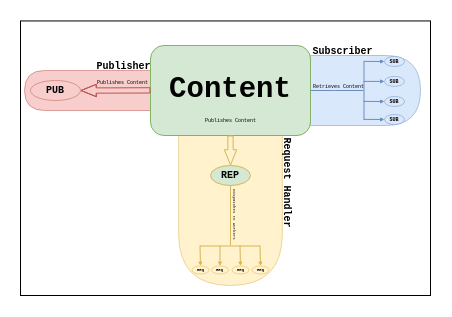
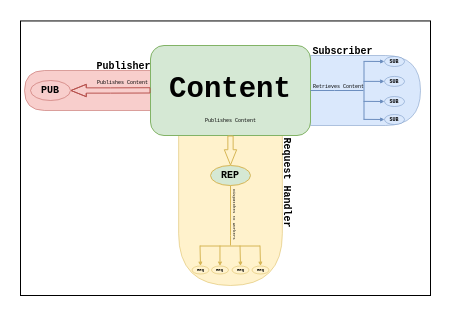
  <mxCell id="0" />
  <mxCell id="1" parent="0" />
  <mxCell id="2" value="" style="rounded=0;whiteSpace=wrap;html=1;fontFamily=Courier New;fontSize=29;strokeWidth=1;" vertex="1" parent="1"><mxGeometry x="20" y="20.45" width="410" height="274.55" as="geometry" /></mxCell>
  <mxCell id="3" value="" style="shape=delay;whiteSpace=wrap;html=1;labelBackgroundColor=none;fontFamily=Courier New;fontSize=4;strokeColor=#d6b656;strokeWidth=0.5;fillColor=#fff2cc;direction=south;" vertex="1" parent="1"><mxGeometry x="178.13" y="135" width="103.75" height="150" as="geometry" /></mxCell>
  <mxCell id="4" value="" style="shape=delay;whiteSpace=wrap;html=1;labelBackgroundColor=none;fontFamily=Courier New;fontSize=4;strokeColor=#b85450;strokeWidth=0.5;fillColor=#f8cecc;direction=west;" vertex="1" parent="1"><mxGeometry x="24" y="70" width="126" height="40" as="geometry" /></mxCell>
  <mxCell id="5" value="" style="shape=delay;whiteSpace=wrap;html=1;labelBackgroundColor=none;fontFamily=Courier New;fontSize=4;strokeColor=#6c8ebf;strokeWidth=0.5;fillColor=#dae8fc;" vertex="1" parent="1"><mxGeometry x="310" y="55" width="110" height="70" as="geometry" /></mxCell>
  <mxCell id="6" value="&lt;div style=&quot;font-size: 29px;&quot;&gt;Content&lt;/div&gt;" style="rounded=1;whiteSpace=wrap;html=1;fillColor=#d5e8d4;strokeColor=#82b366;fontFamily=Courier New;fontStyle=1;fontSize=29;" vertex="1" parent="1"><mxGeometry x="150" y="45" width="160" height="90" as="geometry" /></mxCell>
  <mxCell id="7" value="" style="shape=flexArrow;endArrow=classic;html=1;rounded=0;fontFamily=Courier New;fontSize=5;fontStyle=0;spacingBottom=-9;fillColor=#f8cecc;strokeColor=#b85450;width=5.278;endSize=4.758;endWidth=6.034;spacingLeft=3;" edge="1" parent="1" target="8"><mxGeometry x="-0.251" y="-15" width="50" height="50" relative="1" as="geometry"><mxPoint x="150" y="89.86" as="sourcePoint" /><mxPoint x="90" y="90" as="targetPoint" /><Array as="points"><mxPoint x="110" y="90" /></Array><mxPoint as="offset" /></mxGeometry></mxCell>
- <mxCell id="8" value="PUB" style="ellipse;whiteSpace=wrap;html=1;fontFamily=Courier New;fontSize=10;fontStyle=1;fillColor=#f8cecc;strokeColor=#b85450;strokeWidth=0.5;" vertex="1" parent="1"><mxGeometry x="30" y="80" width="50" height="20" as="geometry" /></mxCell>
+ <mxCell id="8" value="PUB" style="ellipse;whiteSpace=wrap;html=1;fontFamily=Courier New;fontSize=10;fontStyle=1;fillColor=#f8cecc;strokeColor=#b85450;strokeWidth=0.5;" vertex="1" parent="1"><mxGeometry x="30" y="80" width="40" height="20" as="geometry" /></mxCell>
  <mxCell id="9" value="&lt;font style=&quot;font-size: 5px;&quot;&gt;SUB&lt;/font&gt;" style="ellipse;whiteSpace=wrap;html=1;fontFamily=Courier New;fontSize=5;fontStyle=1;fillColor=#dae8fc;strokeColor=#6c8ebf;strokeWidth=0.5;" vertex="1" parent="1"><mxGeometry x="384" y="56" width="20" height="10" as="geometry" /></mxCell>
  <mxCell id="10" value="" style="endArrow=none;rounded=0;fontFamily=Courier New;fontSize=7;fillColor=#dae8fc;strokeColor=#6c8ebf;sketch=0;shadow=0;html=1;startArrow=none;startFill=0;edgeStyle=elbowEdgeStyle;endWidth=5.556;endFill=0;" edge="1" parent="1" target="12"><mxGeometry width="50" height="50" relative="1" as="geometry"><mxPoint x="310" y="90" as="sourcePoint" /><mxPoint x="360" y="90" as="targetPoint" /></mxGeometry></mxCell>
  <mxCell id="11" value="&lt;div style=&quot;font-size: 5px&quot;&gt;Retrieves Content&lt;/div&gt;" style="edgeLabel;html=1;align=center;verticalAlign=middle;resizable=0;points=[];fontSize=7;fontFamily=Courier New;labelBackgroundColor=none;" vertex="1" connectable="0" parent="10"><mxGeometry x="-0.167" y="3" relative="1" as="geometry"><mxPoint x="5" y="-2" as="offset" /></mxGeometry></mxCell>
  <mxCell id="12" value="" style="line;strokeWidth=1;direction=south;html=1;perimeter=backbonePerimeter;points=[];outlineConnect=0;fontFamily=Courier New;fontSize=7;fillColor=#dae8fc;strokeColor=#6c8ebf;perimeterSpacing=0;" vertex="1" parent="1"><mxGeometry x="358" y="61" width="11" height="58" as="geometry" /></mxCell>
  <mxCell id="13" value="" style="endArrow=classic;html=1;rounded=0;shadow=0;sketch=0;fontFamily=Courier New;fontSize=7;strokeColor=#6c8ebf;strokeWidth=1;fillColor=#dae8fc;startSize=2;endSize=2;jumpSize=4;entryX=0;entryY=0.5;entryDx=0;entryDy=0;" edge="1" parent="1" target="9"><mxGeometry width="50" height="50" relative="1" as="geometry"><mxPoint x="363" y="60.89" as="sourcePoint" /><mxPoint x="383" y="60.89" as="targetPoint" /></mxGeometry></mxCell>
  <mxCell id="14" value="" style="endArrow=classic;html=1;rounded=0;shadow=0;sketch=0;fontFamily=Courier New;fontSize=7;strokeColor=#6c8ebf;strokeWidth=1;fillColor=#dae8fc;startSize=2;endSize=2;jumpSize=4;entryX=0;entryY=0.5;entryDx=0;entryDy=0;" edge="1" parent="1" target="18"><mxGeometry width="50" height="50" relative="1" as="geometry"><mxPoint x="363" y="80.89" as="sourcePoint" /><mxPoint x="383" y="80.89" as="targetPoint" /></mxGeometry></mxCell>
  <mxCell id="15" value="" style="endArrow=classic;html=1;rounded=0;shadow=0;sketch=0;fontFamily=Courier New;fontSize=7;strokeColor=#6c8ebf;strokeWidth=1;fillColor=#dae8fc;startSize=2;endSize=2;jumpSize=4;entryX=0;entryY=0.5;entryDx=0;entryDy=0;" edge="1" parent="1" target="19"><mxGeometry width="50" height="50" relative="1" as="geometry"><mxPoint x="363" y="100.89" as="sourcePoint" /><mxPoint x="383" y="100.89" as="targetPoint" /></mxGeometry></mxCell>
  <mxCell id="16" value="" style="endArrow=classic;html=1;rounded=0;shadow=0;sketch=0;fontFamily=Courier New;fontSize=7;strokeColor=#6c8ebf;strokeWidth=1;fillColor=#dae8fc;startSize=2;endSize=2;jumpSize=4;entryX=0;entryY=0.5;entryDx=0;entryDy=0;" edge="1" parent="1" target="20"><mxGeometry width="50" height="50" relative="1" as="geometry"><mxPoint x="363" y="118.89" as="sourcePoint" /><mxPoint x="383" y="118.89" as="targetPoint" /></mxGeometry></mxCell>
  <mxCell id="17" value="&lt;div style=&quot;font-size: 5px&quot;&gt;&lt;div style=&quot;font-size: 5px&quot;&gt;Publishes Content&lt;/div&gt;&lt;/div&gt;" style="edgeLabel;html=1;align=center;verticalAlign=middle;resizable=0;points=[];fontSize=7;fontFamily=Courier New;labelBackgroundColor=none;" vertex="1" connectable="0" parent="1"><mxGeometry x="121.999" y="81.89" as="geometry" /></mxCell>
  <mxCell id="18" value="&lt;font style=&quot;font-size: 5px;&quot;&gt;SUB&lt;/font&gt;" style="ellipse;whiteSpace=wrap;html=1;fontFamily=Courier New;fontSize=5;fontStyle=1;fillColor=#dae8fc;strokeColor=#6c8ebf;strokeWidth=0.5;" vertex="1" parent="1"><mxGeometry x="384" y="75.89" width="20" height="10" as="geometry" /></mxCell>
  <mxCell id="19" value="&lt;font style=&quot;font-size: 5px;&quot;&gt;SUB&lt;/font&gt;" style="ellipse;whiteSpace=wrap;html=1;fontFamily=Courier New;fontSize=5;fontStyle=1;fillColor=#dae8fc;strokeColor=#6c8ebf;strokeWidth=0.5;" vertex="1" parent="1"><mxGeometry x="384" y="96" width="20" height="10" as="geometry" /></mxCell>
  <mxCell id="20" value="&lt;font style=&quot;font-size: 5px;&quot;&gt;SUB&lt;/font&gt;" style="ellipse;whiteSpace=wrap;html=1;fontFamily=Courier New;fontSize=5;fontStyle=1;fillColor=#dae8fc;strokeColor=#6c8ebf;strokeWidth=0.5;" vertex="1" parent="1"><mxGeometry x="384" y="114" width="20" height="10" as="geometry" /></mxCell>
  <mxCell id="21" value="" style="shape=flexArrow;endArrow=classic;html=1;rounded=0;fontFamily=Courier New;fontSize=5;fontStyle=0;spacingBottom=-9;fillColor=#fff2cc;strokeColor=#d6b656;width=5.278;endSize=4.758;endWidth=6.034;spacingLeft=3;exitX=0.5;exitY=1;exitDx=0;exitDy=0;entryX=0.5;entryY=0;entryDx=0;entryDy=0;" edge="1" parent="1" target="22" source="6"><mxGeometry x="-0.251" y="-15" width="50" height="50" relative="1" as="geometry"><mxPoint x="223" y="114" as="sourcePoint" /><mxPoint x="213" y="164" as="targetPoint" /><Array as="points" /><mxPoint as="offset" /></mxGeometry></mxCell>
  <mxCell id="22" value="REP" style="ellipse;whiteSpace=wrap;html=1;fontFamily=Courier New;fontSize=10;fontStyle=1;fillColor=#d5e8d4;strokeColor=#d6b656;" vertex="1" parent="1"><mxGeometry x="210" y="165" width="40" height="20" as="geometry" /></mxCell>
  <mxCell id="23" value="&lt;div style=&quot;font-size: 5px&quot;&gt;&lt;div style=&quot;font-size: 5px&quot;&gt;&lt;div style=&quot;font-size: 5px&quot;&gt;Publishes Content&lt;/div&gt;&lt;/div&gt;&lt;/div&gt;" style="edgeLabel;html=1;align=center;verticalAlign=middle;resizable=0;points=[];fontSize=7;fontFamily=Courier New;labelBackgroundColor=none;" vertex="1" connectable="0" parent="1"><mxGeometry x="229.997" y="119" as="geometry" /></mxCell>
  <mxCell id="24" value="" style="endArrow=none;rounded=0;fontFamily=Courier New;fontSize=7;fillColor=#fff2cc;strokeColor=#d6b656;sketch=0;shadow=0;html=1;startArrow=none;startFill=0;edgeStyle=elbowEdgeStyle;endWidth=5.556;endFill=0;exitX=0.5;exitY=1;exitDx=0;exitDy=0;" edge="1" parent="1" source="22"><mxGeometry width="50" height="50" relative="1" as="geometry"><mxPoint x="189.5" y="244.02" as="sourcePoint" /><mxPoint x="230" y="245" as="targetPoint" /><Array as="points"><mxPoint x="230" y="235" /></Array></mxGeometry></mxCell>
  <mxCell id="25" value="&lt;div style=&quot;font-size: 4px;&quot;&gt;Dispatches to workers&lt;/div&gt;" style="edgeLabel;html=1;align=center;verticalAlign=middle;resizable=0;points=[];fontSize=4;fontFamily=Courier New;rotation=90;labelBackgroundColor=none;" vertex="1" connectable="0" parent="24"><mxGeometry x="-0.167" y="3" relative="1" as="geometry"><mxPoint x="2" y="3" as="offset" /></mxGeometry></mxCell>
  <mxCell id="26" value="" style="endArrow=classic;html=1;rounded=0;shadow=0;sketch=0;fontFamily=Courier New;fontSize=7;strokeColor=#d6b656;strokeWidth=1;fillColor=#fff2cc;startSize=2;endSize=2;jumpSize=4;entryX=0.5;entryY=0;entryDx=0;entryDy=0;" edge="1" parent="1" target="34"><mxGeometry width="50" height="50" relative="1" as="geometry"><mxPoint x="259.5" y="245" as="sourcePoint" /><mxPoint x="259.5" y="265.5" as="targetPoint" /></mxGeometry></mxCell>
  <mxCell id="27" value="" style="endArrow=classic;html=1;rounded=0;shadow=0;sketch=0;fontFamily=Courier New;fontSize=7;strokeColor=#d6b656;strokeWidth=1;fillColor=#fff2cc;startSize=2;endSize=2;jumpSize=4;entryX=0.5;entryY=0;entryDx=0;entryDy=0;" edge="1" parent="1" target="33"><mxGeometry width="50" height="50" relative="1" as="geometry"><mxPoint x="239.5" y="245" as="sourcePoint" /><mxPoint x="239.5" y="265.5" as="targetPoint" /></mxGeometry></mxCell>
  <mxCell id="28" value="" style="endArrow=classic;html=1;rounded=0;shadow=0;sketch=0;fontFamily=Courier New;fontSize=7;strokeColor=#d6b656;strokeWidth=1;fillColor=#fff2cc;startSize=2;endSize=2;jumpSize=4;entryX=0.5;entryY=0;entryDx=0;entryDy=0;" edge="1" parent="1" target="31"><mxGeometry width="50" height="50" relative="1" as="geometry"><mxPoint x="199.5" y="245" as="sourcePoint" /><mxPoint x="199.5" y="265.5" as="targetPoint" /></mxGeometry></mxCell>
  <mxCell id="29" value="" style="endArrow=classic;html=1;rounded=0;shadow=0;sketch=0;fontFamily=Courier New;fontSize=7;strokeColor=#d6b656;strokeWidth=1;fillColor=#fff2cc;startSize=2;endSize=2;jumpSize=4;" edge="1" parent="1"><mxGeometry width="50" height="50" relative="1" as="geometry"><mxPoint x="219.47" y="245" as="sourcePoint" /><mxPoint x="219.47" y="265.5" as="targetPoint" /></mxGeometry></mxCell>
  <mxCell id="30" value="" style="endArrow=none;html=1;rounded=0;shadow=0;sketch=0;fontFamily=Courier New;fontSize=29;strokeColor=#d6b656;strokeWidth=1;fillColor=#fff2cc;jumpSize=4;" edge="1" parent="1"><mxGeometry width="50" height="50" relative="1" as="geometry"><mxPoint x="199.5" y="245.5" as="sourcePoint" /><mxPoint x="259.5" y="245.5" as="targetPoint" /></mxGeometry></mxCell>
  <mxCell id="31" value="REQ" style="ellipse;whiteSpace=wrap;html=1;fontFamily=Courier New;fontSize=4;fontStyle=1;fillColor=#fff2cc;strokeColor=#d6b656;strokeWidth=0.5;" vertex="1" parent="1"><mxGeometry x="191.5" y="265.5" width="17" height="8" as="geometry" /></mxCell>
  <mxCell id="32" value="REQ" style="ellipse;whiteSpace=wrap;html=1;fontFamily=Courier New;fontSize=4;fontStyle=1;fillColor=#fff2cc;strokeColor=#d6b656;strokeWidth=0.5;" vertex="1" parent="1"><mxGeometry x="211" y="265.5" width="17" height="8" as="geometry" /></mxCell>
  <mxCell id="33" value="REQ" style="ellipse;whiteSpace=wrap;html=1;fontFamily=Courier New;fontSize=4;fontStyle=1;fillColor=#fff2cc;strokeColor=#d6b656;strokeWidth=0.5;" vertex="1" parent="1"><mxGeometry x="231.5" y="265.5" width="17" height="8" as="geometry" /></mxCell>
  <mxCell id="34" value="REQ" style="ellipse;whiteSpace=wrap;html=1;fontFamily=Courier New;fontSize=4;fontStyle=1;fillColor=#fff2cc;strokeColor=#d6b656;strokeWidth=0.5;" vertex="1" parent="1"><mxGeometry x="251.5" y="265.5" width="17" height="8" as="geometry" /></mxCell>
  <mxCell id="35" value="&lt;div style=&quot;font-size: 10px;&quot;&gt;&lt;b style=&quot;font-size: 10px;&quot;&gt;Subscriber&lt;/b&gt;&lt;/div&gt;" style="edgeLabel;html=1;align=center;verticalAlign=middle;resizable=0;points=[];fontSize=10;fontFamily=Courier New;labelBackgroundColor=none;" vertex="1" connectable="0" parent="1"><mxGeometry x="341" y="50" as="geometry" /></mxCell>
  <mxCell id="36" value="&lt;div&gt;Publisher&lt;/div&gt;" style="edgeLabel;html=1;align=center;verticalAlign=middle;resizable=0;points=[];fontSize=10;fontFamily=Courier New;labelBackgroundColor=none;fontStyle=1" vertex="1" connectable="0" parent="1"><mxGeometry x="122" y="65" as="geometry" /></mxCell>
  <mxCell id="37" value="&lt;div&gt;Request Handler&lt;/div&gt;" style="edgeLabel;html=1;align=center;verticalAlign=middle;resizable=0;points=[];fontSize=10;fontFamily=Courier New;labelBackgroundColor=none;rotation=90;fontStyle=1" vertex="1" connectable="0" parent="1"><mxGeometry x="288" y="181" as="geometry" /></mxCell>
